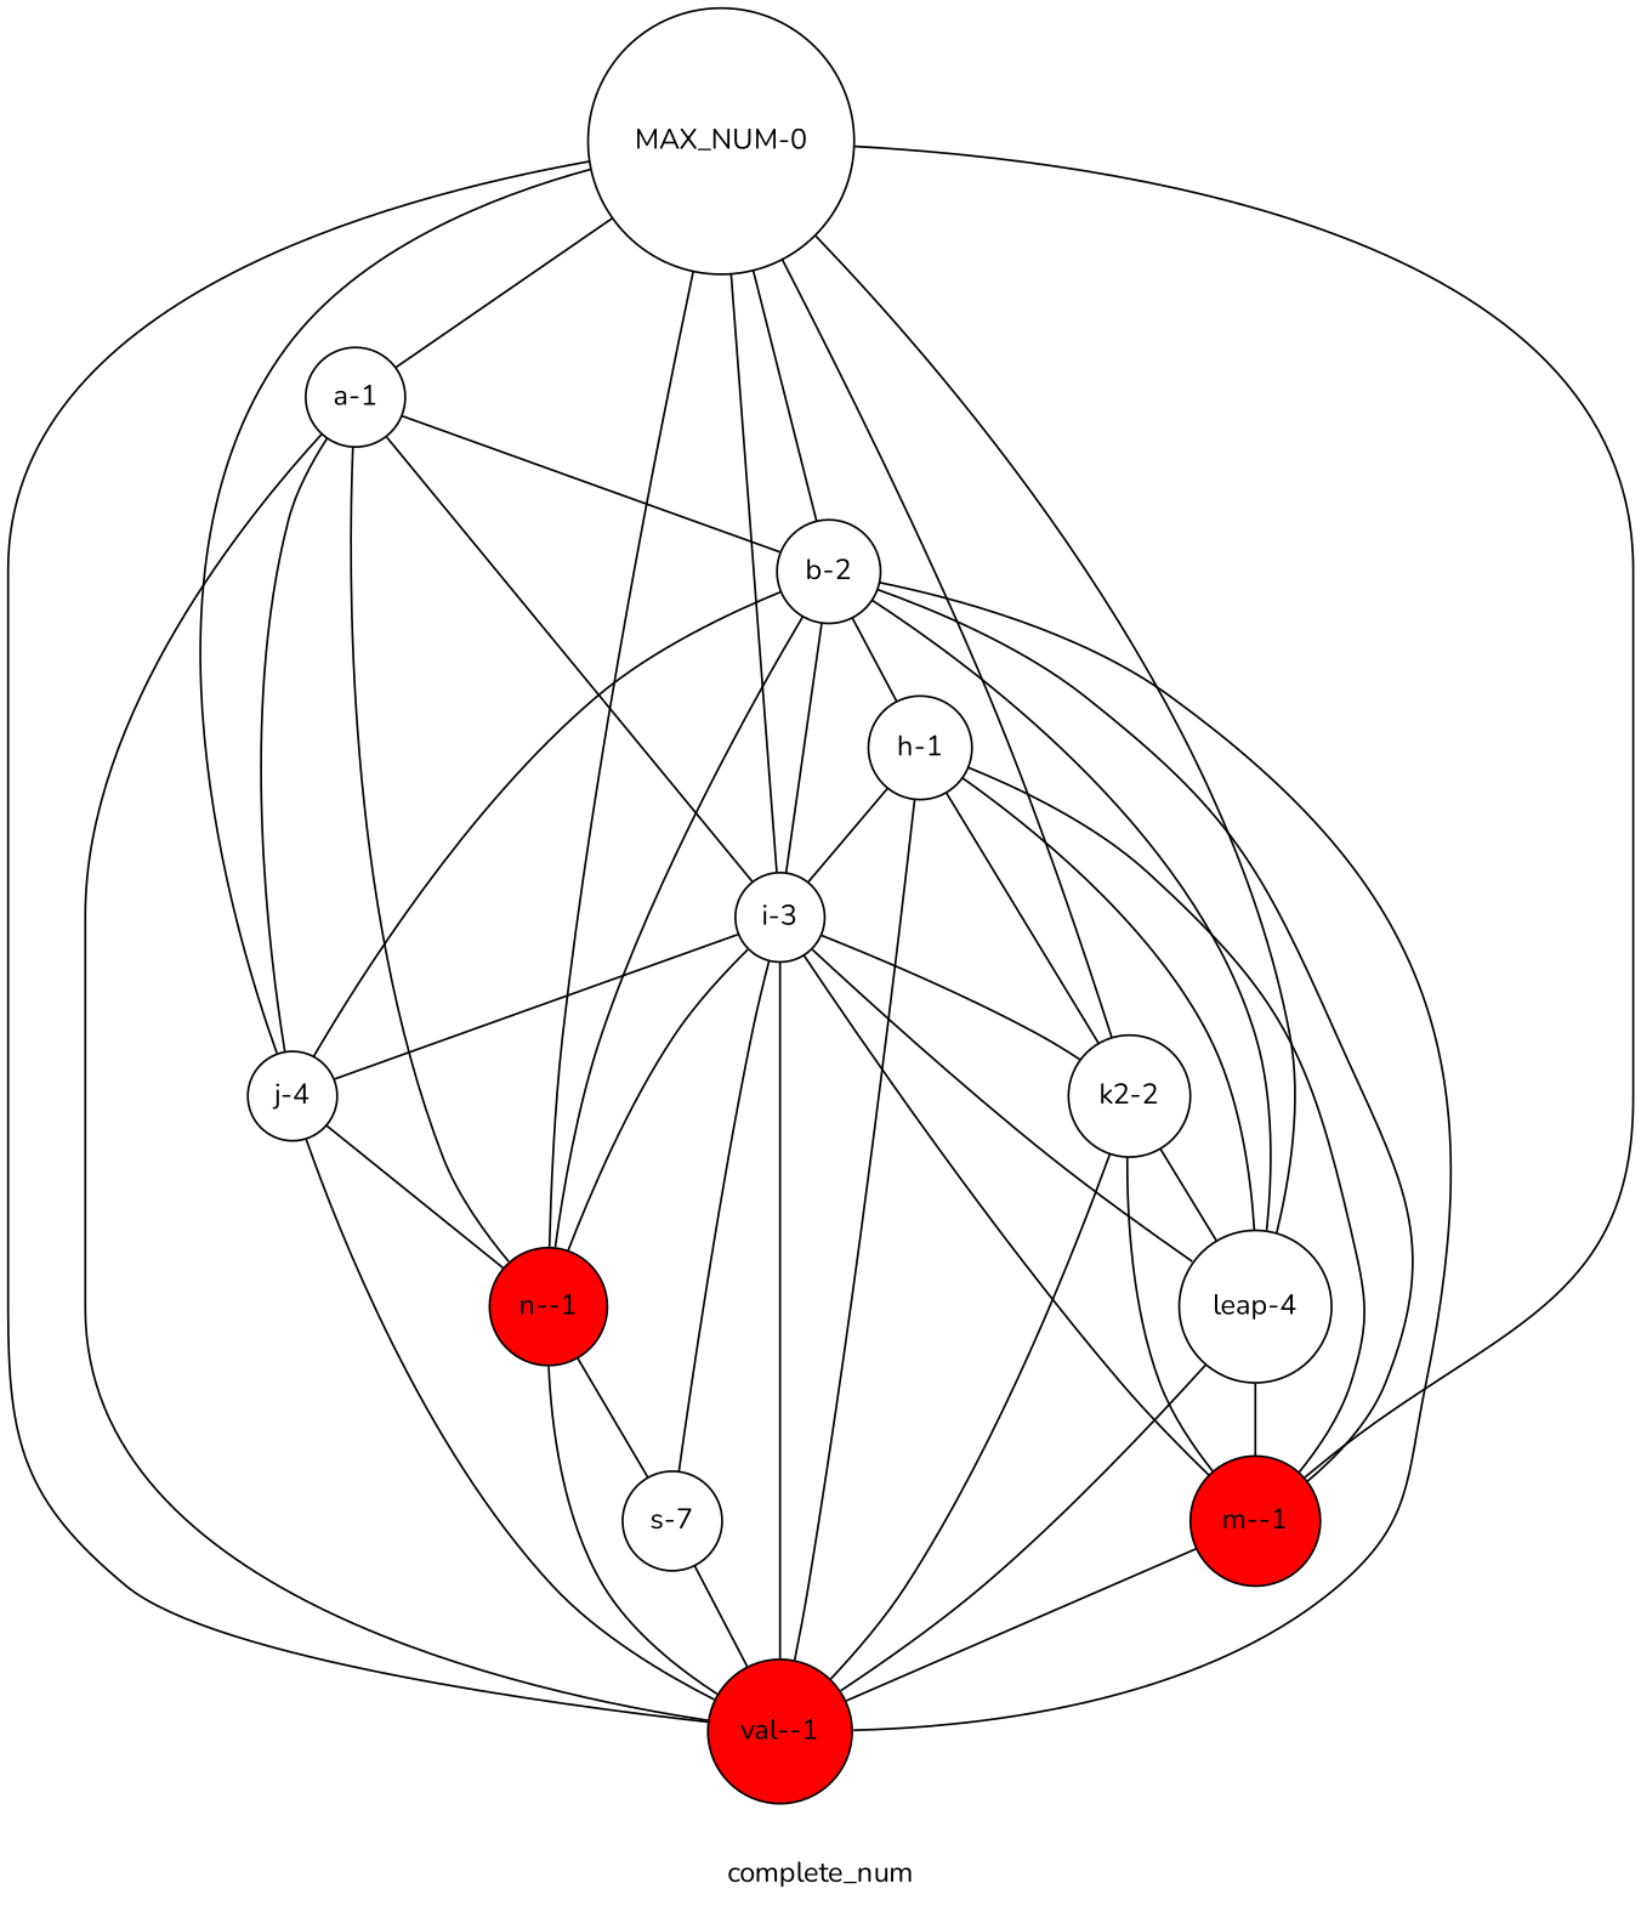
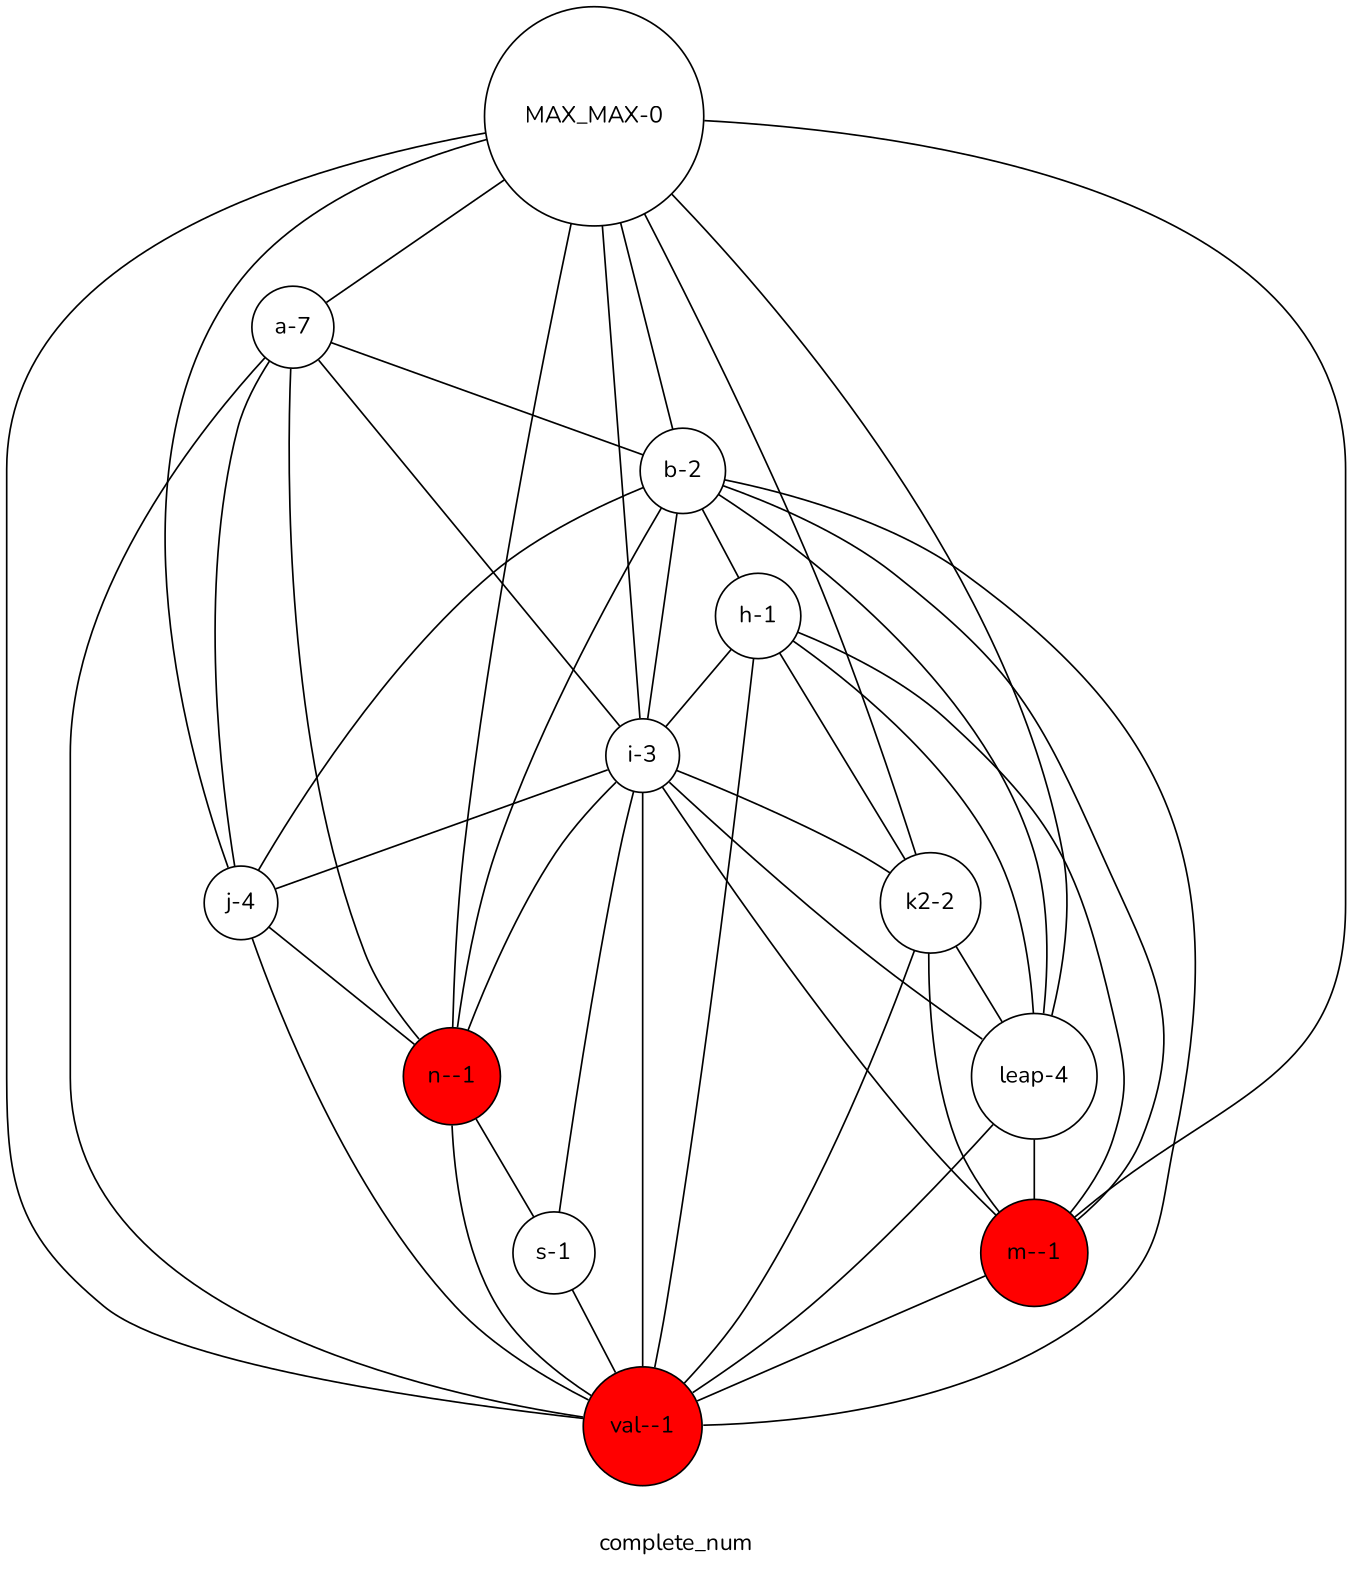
  graph {
    fontname=Nunito
    label=complete_num
    node [fillcolor=White fontname=Nunito shape=circle style=filled]
    edge [fontname=Nunito]
-   n1 [label="MAX_NUM-0"]
-   n2 [label="a-1"]
+   n1 [label="MAX_MAX-0"]
+   n2 [label="a-7"]
    n3 [label="b-2"]
    n4 [label="i-3"]
    n5 [label="j-4"]
    n6 [label="k2-2"]
    n7 [label="leap-4"]
    n8 [fillcolor=Red label="m--1"]
    n9 [fillcolor=Red label="n--1"]
    n10 [fillcolor=Red label="val--1"]
    n11 [label="h-1"]
-   n12 [label="s-7"]
+   n12 [label="s-1"]
    n1 -- n2
    n1 -- n3
    n1 -- n4
    n1 -- n5
    n1 -- n6
    n1 -- n7
    n1 -- n8
    n1 -- n9
    n1 -- n10
    n2 -- n3
    n2 -- n4
    n2 -- n5
    n2 -- n9
    n2 -- n10
    n3 -- n4
    n3 -- n5
    n3 -- n7
    n3 -- n8
    n3 -- n9
    n3 -- n10
    n3 -- n11
    n4 -- n5
    n4 -- n6
    n4 -- n7
    n4 -- n8
    n4 -- n9
    n4 -- n10
    n4 -- n12
    n5 -- n9
    n5 -- n10
    n6 -- n7
    n6 -- n8
    n6 -- n10
    n7 -- n8
    n7 -- n10
    n8 -- n10
    n9 -- n10
    n9 -- n12
    n11 -- n4
    n11 -- n6
    n11 -- n7
    n11 -- n8
    n11 -- n10
    n12 -- n10
  }
